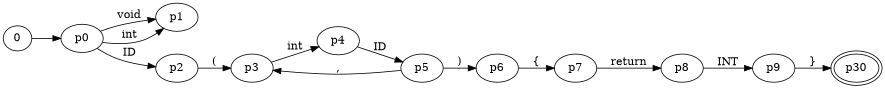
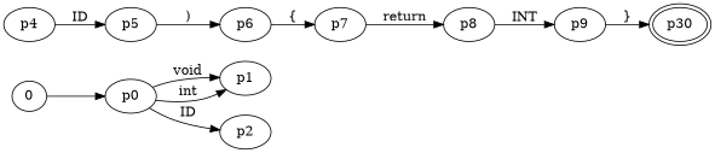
  digraph {
    rankdir=LR
    0 [height=0.00001 width=0.00001]
    p0
    p1
    p2
-   p3
    p4
    p5
    p6
    p7
    p8
    p9
    n12 [label=p30 peripheries=2]
    0 -> p0
    p0 -> p1 [label=void]
    p0 -> p1 [label=int]
    p0 -> p2 [label=ID]
-   p2 -> p3 [label="("]
-   p3 -> p4 [label=int]
    p4 -> p5 [label=ID]
-   p5 -> p3 [label=","]
    p5 -> p6 [label=")"]
    p6 -> p7 [label="{"]
    p7 -> p8 [label=return]
    p8 -> p9 [label=INT]
    p9 -> n12 [label="}"]
  }
